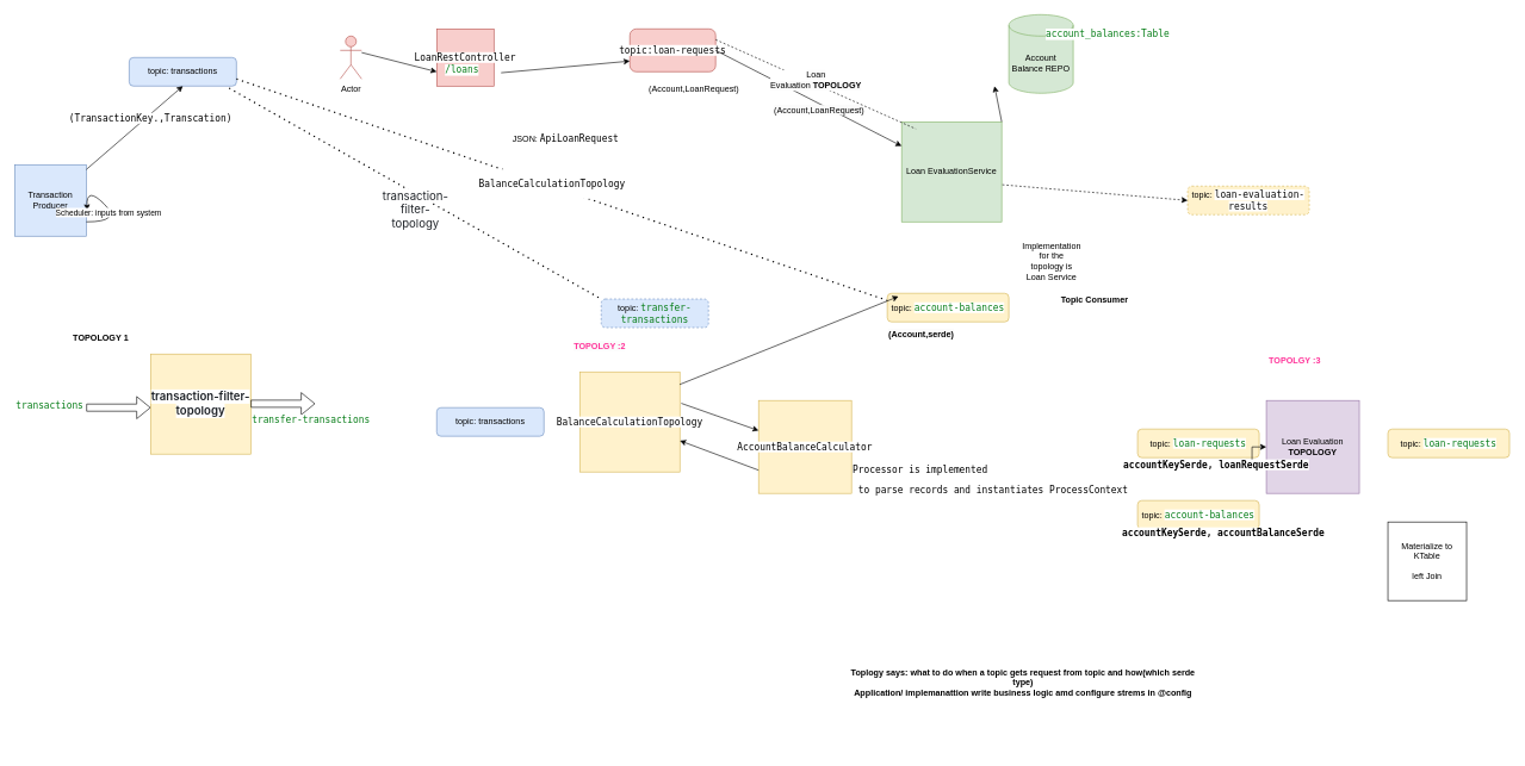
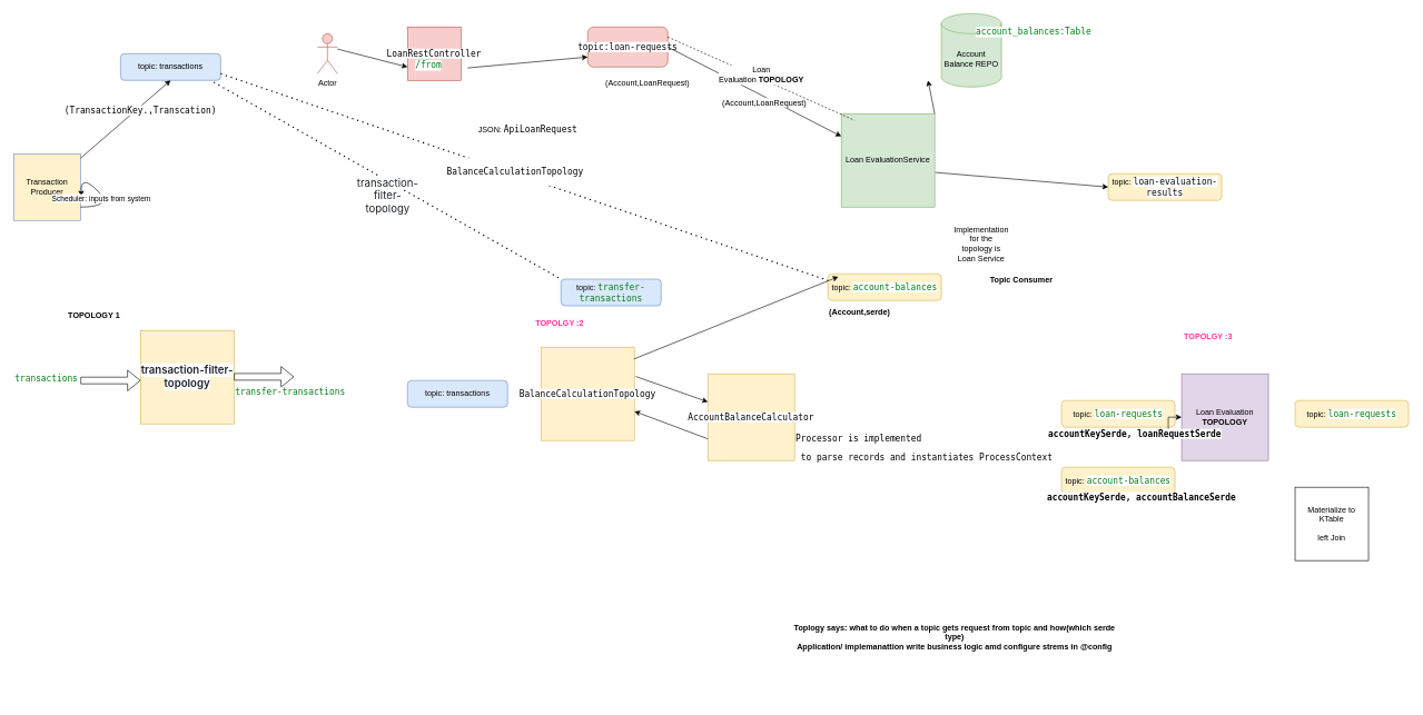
  <mxCell id="0" />
  <mxCell id="1" parent="0" />
- <mxCell id="2" value="Transaction Producer" style="whiteSpace=wrap;html=1;aspect=fixed;fillColor=#dae8fc;strokeColor=#6c8ebf;" parent="1" vertex="1"><mxGeometry x="20" y="230" width="100" height="100" as="geometry" /></mxCell>
+ <mxCell id="2" value="Transaction Producer" style="whiteSpace=wrap;html=1;aspect=fixed;fillColor=#fff2cc;strokeColor=#6c8ebf;" parent="1" vertex="1"><mxGeometry x="20" y="230" width="100" height="100" as="geometry" /></mxCell>
  <mxCell id="3" value="topic: transactions" style="rounded=1;whiteSpace=wrap;html=1;fillColor=#dae8fc;strokeColor=#6c8ebf;" parent="1" vertex="1"><mxGeometry x="180" y="80" width="150" height="40" as="geometry" /></mxCell>
  <mxCell id="4" value="" style="endArrow=classic;html=1;rounded=0;entryX=0.5;entryY=1;entryDx=0;entryDy=0;" parent="1" source="2" target="3" edge="1"><mxGeometry width="50" height="50" relative="1" as="geometry"><mxPoint x="380" y="370" as="sourcePoint" /><mxPoint x="430" y="320" as="targetPoint" /></mxGeometry></mxCell>
  <mxCell id="5" value="&lt;div style=&quot;background-color:#ffffff;color:#080808&quot;&gt;&lt;pre style=&quot;font-family:'JetBrains Mono',monospace;font-size:9.8pt;&quot;&gt;&lt;span style=&quot;color:#000000;&quot;&gt;(TransactionKey.,Transcation)&lt;/span&gt;&lt;/pre&gt;&lt;/div&gt;" style="text;html=1;align=center;verticalAlign=middle;whiteSpace=wrap;rounded=0;" parent="1" vertex="1"><mxGeometry x="180" y="150" width="60" height="30" as="geometry" /></mxCell>
  <mxCell id="6" value="" style="curved=1;endArrow=classic;html=1;rounded=0;entryX=1.012;entryY=0.64;entryDx=0;entryDy=0;entryPerimeter=0;" parent="1" target="2" edge="1"><mxGeometry width="50" height="50" relative="1" as="geometry"><mxPoint x="120" y="310" as="sourcePoint" /><mxPoint x="170" y="260" as="targetPoint" /><Array as="points"><mxPoint x="170" y="310" /><mxPoint x="120" y="260" /></Array></mxGeometry></mxCell>
  <mxCell id="7" value="Scheduler: inputs from system" style="edgeLabel;html=1;align=center;verticalAlign=middle;resizable=0;points=[];" parent="6" vertex="1" connectable="0"><mxGeometry x="-0.059" y="4" relative="1" as="geometry"><mxPoint as="offset" /></mxGeometry></mxCell>
  <mxCell id="8" value="&lt;span style=&quot;box-sizing: border-box; font-weight: var(--base-text-weight-semibold, 600); color: rgb(31, 35, 40); font-family: -apple-system, BlinkMacSystemFont, &amp;quot;Segoe UI&amp;quot;, &amp;quot;Noto Sans&amp;quot;, Helvetica, Arial, sans-serif, &amp;quot;Apple Color Emoji&amp;quot;, &amp;quot;Segoe UI Emoji&amp;quot;; font-size: 16px; text-align: left; background-color: rgb(255, 255, 255);&quot;&gt;transaction-filter-topology&lt;/span&gt;" style="whiteSpace=wrap;html=1;aspect=fixed;fillColor=#fff2cc;strokeColor=#d6b656;" parent="1" vertex="1"><mxGeometry x="210" y="495" width="140" height="140" as="geometry" /></mxCell>
  <mxCell id="9" value="" style="shape=flexArrow;endArrow=classic;html=1;rounded=0;" parent="1" edge="1"><mxGeometry width="50" height="50" relative="1" as="geometry"><mxPoint x="120" y="570" as="sourcePoint" /><mxPoint x="210" y="570" as="targetPoint" /></mxGeometry></mxCell>
  <mxCell id="10" value="" style="shape=flexArrow;endArrow=classic;html=1;rounded=0;" parent="1" edge="1"><mxGeometry width="50" height="50" relative="1" as="geometry"><mxPoint x="350" y="564.5" as="sourcePoint" /><mxPoint x="440" y="564.5" as="targetPoint" /></mxGeometry></mxCell>
  <mxCell id="11" value="&lt;div style=&quot;background-color:#ffffff;color:#080808&quot;&gt;&lt;pre style=&quot;font-family:'JetBrains Mono',monospace;font-size:9.8pt;&quot;&gt;&lt;span style=&quot;color:#067d17;&quot;&gt;transfer-transactions&lt;/span&gt;&lt;/pre&gt;&lt;/div&gt;" style="text;whiteSpace=wrap;html=1;" parent="1" vertex="1"><mxGeometry x="350" y="560" width="180" height="70" as="geometry" /></mxCell>
  <mxCell id="12" value="&lt;div style=&quot;background-color:#ffffff;color:#080808&quot;&gt;&lt;pre style=&quot;font-family:'JetBrains Mono',monospace;font-size:9.8pt;&quot;&gt;&lt;span style=&quot;color:#067d17;&quot;&gt;transactions&lt;/span&gt;&lt;/pre&gt;&lt;/div&gt;" style="text;whiteSpace=wrap;html=1;" parent="1" vertex="1"><mxGeometry x="20" y="540" width="120" height="70" as="geometry" /></mxCell>
  <mxCell id="13" value="&lt;div style=&quot;background-color:#ffffff;color:#080808&quot;&gt;&lt;pre style=&quot;font-family:'JetBrains Mono',monospace;font-size:9.8pt;&quot;&gt;topic:loan-requests&lt;/pre&gt;&lt;/div&gt;" style="rounded=1;whiteSpace=wrap;html=1;fillColor=#f8cecc;strokeColor=#b85450;" parent="1" vertex="1"><mxGeometry x="880" y="40" width="120" height="60" as="geometry" /></mxCell>
  <mxCell id="14" value="Actor" style="shape=umlActor;verticalLabelPosition=bottom;verticalAlign=top;html=1;outlineConnect=0;fillColor=#f8cecc;strokeColor=#b85450;" parent="1" vertex="1"><mxGeometry x="475" y="50" width="30" height="60" as="geometry" /></mxCell>
  <mxCell id="15" value="&lt;div style=&quot;background-color:#ffffff;color:#080808&quot;&gt;&lt;pre style=&quot;font-family:'JetBrains Mono',monospace;font-size:9.8pt;&quot;&gt;&lt;span style=&quot;color:#000000;&quot;&gt;LoanRestController&lt;/span&gt;&lt;/pre&gt;&lt;/div&gt;" style="whiteSpace=wrap;html=1;aspect=fixed;fillColor=#f8cecc;strokeColor=#b85450;" parent="1" vertex="1"><mxGeometry x="610" y="40" width="80" height="80" as="geometry" /></mxCell>
- <mxCell id="16" value="&lt;div style=&quot;background-color:#ffffff;color:#080808&quot;&gt;&lt;pre style=&quot;font-family:'JetBrains Mono',monospace;font-size:9.8pt;&quot;&gt;&lt;span style=&quot;color:#067d17;&quot;&gt;/loans&lt;/span&gt;&lt;/pre&gt;&lt;/div&gt;" style="text;whiteSpace=wrap;html=1;" parent="1" vertex="1"><mxGeometry x="620" y="70" width="80" height="70" as="geometry" /></mxCell>
+ <mxCell id="16" value="&lt;div style=&quot;background-color:#ffffff;color:#080808&quot;&gt;&lt;pre style=&quot;font-family:'JetBrains Mono',monospace;font-size:9.8pt;&quot;&gt;&lt;span style=&quot;color:#067d17;&quot;&gt;/from&lt;/span&gt;&lt;/pre&gt;&lt;/div&gt;" style="text;whiteSpace=wrap;html=1;" parent="1" vertex="1"><mxGeometry x="620" y="70" width="80" height="70" as="geometry" /></mxCell>
  <mxCell id="17" value="(Account,LoanRequest)" style="text;html=1;align=center;verticalAlign=middle;whiteSpace=wrap;rounded=0;" parent="1" vertex="1"><mxGeometry x="940" y="110" width="60" height="30" as="geometry" /></mxCell>
  <mxCell id="18" value="" style="endArrow=classic;html=1;rounded=0;entryX=0;entryY=0.75;entryDx=0;entryDy=0;" parent="1" source="16" target="13" edge="1"><mxGeometry width="50" height="50" relative="1" as="geometry"><mxPoint x="590" y="370" as="sourcePoint" /><mxPoint x="640" y="320" as="targetPoint" /></mxGeometry></mxCell>
  <mxCell id="19" value="JSON:&amp;nbsp;&lt;span style=&quot;font-family: &amp;quot;JetBrains Mono&amp;quot;, monospace; font-size: 9.8pt; background-color: rgb(255, 255, 255);&quot;&gt;ApiLoanRequest&lt;/span&gt;" style="text;html=1;align=center;verticalAlign=middle;resizable=0;points=[];autosize=1;strokeColor=none;fillColor=none;" parent="1" vertex="1"><mxGeometry x="710" y="178" width="160" height="30" as="geometry" /></mxCell>
  <mxCell id="20" value="" style="endArrow=classic;html=1;rounded=0;entryX=0;entryY=0.885;entryDx=0;entryDy=0;entryPerimeter=0;" parent="1" edge="1"><mxGeometry width="50" height="50" relative="1" as="geometry"><mxPoint x="505" y="73.05" as="sourcePoint" /><mxPoint x="610" y="100" as="targetPoint" /></mxGeometry></mxCell>
  <mxCell id="21" value="&lt;div style=&quot;background-color:#ffffff;color:#080808&quot;&gt;&lt;pre style=&quot;font-family:'JetBrains Mono',monospace;font-size:9.8pt;&quot;&gt;&lt;span style=&quot;color:#000000;&quot;&gt;BalanceCalculationTopology&lt;/span&gt;&lt;/pre&gt;&lt;/div&gt;" style="whiteSpace=wrap;html=1;aspect=fixed;fillColor=#fff2cc;strokeColor=#d6b656;" vertex="1" parent="1"><mxGeometry x="810" y="520" width="140" height="140" as="geometry" /></mxCell>
  <mxCell id="22" value="topic:&amp;nbsp;&lt;span style=&quot;color: rgb(6, 125, 23); font-family: &amp;quot;JetBrains Mono&amp;quot;, monospace; font-size: 9.8pt; background-color: rgb(255, 255, 255);&quot;&gt;account-balances&lt;/span&gt;" style="rounded=1;whiteSpace=wrap;html=1;fillColor=#fff2cc;strokeColor=#d6b656;" vertex="1" parent="1"><mxGeometry x="1240" y="410" width="170" height="40" as="geometry" /></mxCell>
  <mxCell id="23" value="&lt;span style=&quot;color: rgb(0, 0, 0); font-family: Helvetica; font-size: 12px; font-style: normal; font-variant-ligatures: normal; font-variant-caps: normal; letter-spacing: normal; orphans: 2; text-align: center; text-indent: 0px; text-transform: none; widows: 2; word-spacing: 0px; -webkit-text-stroke-width: 0px; white-space: normal; background-color: rgb(251, 251, 251); text-decoration-thickness: initial; text-decoration-style: initial; text-decoration-color: initial; float: none; display: inline !important;&quot;&gt;&lt;b&gt;(Account,serde)&lt;/b&gt;&lt;/span&gt;" style="text;whiteSpace=wrap;html=1;" vertex="1" parent="1"><mxGeometry x="1240" y="453" width="160" height="40" as="geometry" /></mxCell>
  <mxCell id="24" value="&lt;div style=&quot;background-color:#ffffff;color:#080808&quot;&gt;&lt;pre style=&quot;font-family:'JetBrains Mono',monospace;font-size:9.8pt;&quot;&gt;&lt;span style=&quot;color:#000000;&quot;&gt;AccountBalanceCalculator&lt;/span&gt;&lt;/pre&gt;&lt;/div&gt;" style="whiteSpace=wrap;html=1;aspect=fixed;fillColor=#fff2cc;strokeColor=#d6b656;" vertex="1" parent="1"><mxGeometry x="1060" y="560" width="130" height="130" as="geometry" /></mxCell>
  <mxCell id="25" value="" style="endArrow=classic;html=1;rounded=0;exitX=1.014;exitY=0.314;exitDx=0;exitDy=0;exitPerimeter=0;" edge="1" parent="1" source="21" target="24"><mxGeometry width="50" height="50" relative="1" as="geometry"><mxPoint x="1210" y="370" as="sourcePoint" /><mxPoint x="1260" y="320" as="targetPoint" /></mxGeometry></mxCell>
  <mxCell id="26" value="" style="endArrow=classic;html=1;rounded=0;exitX=0;exitY=0.75;exitDx=0;exitDy=0;" edge="1" parent="1" source="24" target="21"><mxGeometry width="50" height="50" relative="1" as="geometry"><mxPoint x="1210" y="370" as="sourcePoint" /><mxPoint x="1260" y="320" as="targetPoint" /></mxGeometry></mxCell>
  <mxCell id="27" value="" style="endArrow=classic;html=1;rounded=0;exitX=0.997;exitY=0.126;exitDx=0;exitDy=0;exitPerimeter=0;entryX=0.092;entryY=0.11;entryDx=0;entryDy=0;entryPerimeter=0;" edge="1" parent="1" source="21" target="22"><mxGeometry width="50" height="50" relative="1" as="geometry"><mxPoint x="1210" y="370" as="sourcePoint" /><mxPoint x="1260" y="320" as="targetPoint" /></mxGeometry></mxCell>
  <mxCell id="28" value="&lt;div style=&quot;background-color:#ffffff;color:#080808&quot;&gt;&lt;pre style=&quot;font-family:'JetBrains Mono',monospace;font-size:9.8pt;&quot;&gt;&lt;div&gt;&lt;pre style=&quot;font-family:'JetBrains Mono',monospace;font-size:9.8pt;&quot;&gt;&lt;span style=&quot;color:#000000;&quot;&gt;Processor is implemented&lt;/span&gt;&lt;/pre&gt;&lt;pre style=&quot;font-family:'JetBrains Mono',monospace;font-size:9.8pt;&quot;&gt;&lt;span style=&quot;color:#000000;&quot;&gt; to parse records and instantiates ProcessContext&lt;/span&gt;&lt;/pre&gt;&lt;/div&gt;&lt;/pre&gt;&lt;/div&gt;" style="text;whiteSpace=wrap;html=1;" vertex="1" parent="1"><mxGeometry x="1190" y="630" width="180" height="70" as="geometry" /></mxCell>
  <mxCell id="29" value="Loan EvaluationService" style="whiteSpace=wrap;html=1;aspect=fixed;fillColor=#d5e8d4;strokeColor=#82b366;" vertex="1" parent="1"><mxGeometry x="1260" y="170" width="140" height="140" as="geometry" /></mxCell>
  <mxCell id="30" value="" style="endArrow=classic;html=1;rounded=0;exitX=1;exitY=0.5;exitDx=0;exitDy=0;" edge="1" parent="1" source="13" target="29"><mxGeometry width="50" height="50" relative="1" as="geometry"><mxPoint x="1185" y="250" as="sourcePoint" /><mxPoint x="990" y="320" as="targetPoint" /></mxGeometry></mxCell>
  <mxCell id="31" value="&lt;span style=&quot;color: rgb(0, 0, 0); font-family: Helvetica; font-size: 12px; font-style: normal; font-variant-ligatures: normal; font-variant-caps: normal; font-weight: 400; letter-spacing: normal; orphans: 2; text-align: center; text-indent: 0px; text-transform: none; widows: 2; word-spacing: 0px; -webkit-text-stroke-width: 0px; white-space: normal; background-color: rgb(251, 251, 251); text-decoration-thickness: initial; text-decoration-style: initial; text-decoration-color: initial; display: inline !important; float: none;&quot;&gt;(Account,LoanRequest)&lt;/span&gt;" style="text;whiteSpace=wrap;html=1;" vertex="1" parent="1"><mxGeometry x="1080" y="140" width="160" height="40" as="geometry" /></mxCell>
  <mxCell id="32" value="Account Balance REPO" style="shape=cylinder3;whiteSpace=wrap;html=1;boundedLbl=1;backgroundOutline=1;size=15;fillColor=#d5e8d4;strokeColor=#82b366;" vertex="1" parent="1"><mxGeometry x="1410" y="20" width="90" height="110" as="geometry" /></mxCell>
  <mxCell id="33" value="" style="endArrow=classic;html=1;rounded=0;exitX=1;exitY=0;exitDx=0;exitDy=0;" edge="1" parent="1" source="29"><mxGeometry width="50" height="50" relative="1" as="geometry"><mxPoint x="1340" y="170" as="sourcePoint" /><mxPoint x="1390" y="120" as="targetPoint" /></mxGeometry></mxCell>
- <mxCell id="34" value="topic:&amp;nbsp;&lt;span style=&quot;font-family: &amp;quot;JetBrains Mono&amp;quot;, monospace; font-size: 9.8pt; background-color: rgb(255, 255, 255); color: rgb(8, 8, 8);&quot;&gt;loan-evaluation-results&lt;/span&gt;" style="rounded=1;whiteSpace=wrap;html=1;fillColor=#fff2cc;strokeColor=#d6b656;dashed=1;" vertex="1" parent="1"><mxGeometry x="1660" y="260" width="170" height="40" as="geometry" /></mxCell>
- <mxCell id="35" value="" style="endArrow=classic;html=1;rounded=0;exitX=1.006;exitY=0.629;exitDx=0;exitDy=0;exitPerimeter=0;entryX=0;entryY=0.5;entryDx=0;entryDy=0;dashed=1;" edge="1" parent="1" source="29" target="34"><mxGeometry width="50" height="50" relative="1" as="geometry"><mxPoint x="1380" y="470" as="sourcePoint" /><mxPoint x="1430" y="420" as="targetPoint" /></mxGeometry></mxCell>
+ <mxCell id="34" value="topic:&amp;nbsp;&lt;span style=&quot;font-family: &amp;quot;JetBrains Mono&amp;quot;, monospace; font-size: 9.8pt; background-color: rgb(255, 255, 255); color: rgb(8, 8, 8);&quot;&gt;loan-evaluation-results&lt;/span&gt;" style="rounded=1;whiteSpace=wrap;html=1;fillColor=#fff2cc;strokeColor=#d6b656;" vertex="1" parent="1"><mxGeometry x="1660" y="260" width="170" height="40" as="geometry" /></mxCell>
+ <mxCell id="35" value="" style="endArrow=classic;html=1;rounded=0;exitX=1.006;exitY=0.629;exitDx=0;exitDy=0;exitPerimeter=0;entryX=0;entryY=0.5;entryDx=0;entryDy=0;" edge="1" parent="1" source="29" target="34"><mxGeometry width="50" height="50" relative="1" as="geometry"><mxPoint x="1380" y="470" as="sourcePoint" /><mxPoint x="1430" y="420" as="targetPoint" /></mxGeometry></mxCell>
  <mxCell id="36" value="&lt;div style=&quot;background-color:#ffffff;color:#080808&quot;&gt;&lt;pre style=&quot;font-family:'JetBrains Mono',monospace;font-size:9.8pt;&quot;&gt;&lt;span style=&quot;color:#067d17;&quot;&gt;account_balances:Table&lt;/span&gt;&lt;/pre&gt;&lt;/div&gt;" style="text;whiteSpace=wrap;html=1;" vertex="1" parent="1"><mxGeometry x="1460" y="20" width="150" height="70" as="geometry" /></mxCell>
  <mxCell id="37" value="Loan Evaluation &lt;b&gt;TOPOLOGY&lt;/b&gt;" style="whiteSpace=wrap;html=1;aspect=fixed;fillColor=#e1d5e7;strokeColor=#9673a6;" vertex="1" parent="1"><mxGeometry x="1770" y="560" width="130" height="130" as="geometry" /></mxCell>
  <mxCell id="38" value="topic:&amp;nbsp;&lt;span style=&quot;color: rgb(6, 125, 23); font-family: &amp;quot;JetBrains Mono&amp;quot;, monospace; font-size: 9.8pt; background-color: rgb(255, 255, 255);&quot;&gt;loan-requests&lt;/span&gt;" style="rounded=1;whiteSpace=wrap;html=1;fillColor=#fff2cc;strokeColor=#d6b656;" vertex="1" parent="1"><mxGeometry x="1590" y="600" width="170" height="40" as="geometry" /></mxCell>
  <mxCell id="39" value="topic:&amp;nbsp;&lt;span style=&quot;color: rgb(6, 125, 23); font-family: &amp;quot;JetBrains Mono&amp;quot;, monospace; font-size: 9.8pt; background-color: rgb(255, 255, 255);&quot;&gt;loan-requests&lt;/span&gt;" style="rounded=1;whiteSpace=wrap;html=1;fillColor=#fff2cc;strokeColor=#d6b656;" vertex="1" parent="1"><mxGeometry x="1940" y="600" width="170" height="40" as="geometry" /></mxCell>
  <mxCell id="40" value="topic: transactions" style="rounded=1;whiteSpace=wrap;html=1;fillColor=#dae8fc;strokeColor=#6c8ebf;" vertex="1" parent="1"><mxGeometry x="610" y="570" width="150" height="40" as="geometry" /></mxCell>
  <mxCell id="41" value="Materialize to KTable&lt;div&gt;&lt;br&gt;&lt;/div&gt;&lt;div&gt;left Join&lt;/div&gt;" style="whiteSpace=wrap;html=1;aspect=fixed;" vertex="1" parent="1"><mxGeometry x="1940" y="730" width="110" height="110" as="geometry" /></mxCell>
  <mxCell id="42" value="&lt;b&gt;TOPOLOGY 1&lt;/b&gt;" style="text;html=1;align=center;verticalAlign=middle;resizable=0;points=[];autosize=1;strokeColor=none;fillColor=none;" vertex="1" parent="1"><mxGeometry x="90" y="458" width="100" height="30" as="geometry" /></mxCell>
- <mxCell id="43" value="topic:&amp;nbsp;&lt;span style=&quot;color: rgb(6, 125, 23); font-family: &amp;quot;JetBrains Mono&amp;quot;, monospace; font-size: 9.8pt; text-align: left; background-color: initial;&quot;&gt;transfer-transactions&lt;/span&gt;" style="rounded=1;whiteSpace=wrap;html=1;fillColor=#dae8fc;strokeColor=#6c8ebf;dashed=1;" vertex="1" parent="1"><mxGeometry x="840" y="418" width="150" height="40" as="geometry" /></mxCell>
+ <mxCell id="43" value="topic:&amp;nbsp;&lt;span style=&quot;color: rgb(6, 125, 23); font-family: &amp;quot;JetBrains Mono&amp;quot;, monospace; font-size: 9.8pt; text-align: left; background-color: initial;&quot;&gt;transfer-transactions&lt;/span&gt;" style="rounded=1;whiteSpace=wrap;html=1;fillColor=#dae8fc;strokeColor=#6c8ebf;" vertex="1" parent="1"><mxGeometry x="840" y="418" width="150" height="40" as="geometry" /></mxCell>
  <mxCell id="44" value="" style="endArrow=none;dashed=1;html=1;dashPattern=1 3;strokeWidth=2;rounded=0;exitX=0.931;exitY=1.07;exitDx=0;exitDy=0;exitPerimeter=0;entryX=0;entryY=0;entryDx=0;entryDy=0;" edge="1" parent="1" source="3" target="43"><mxGeometry width="50" height="50" relative="1" as="geometry"><mxPoint x="490" y="370" as="sourcePoint" /><mxPoint x="540" y="320" as="targetPoint" /></mxGeometry></mxCell>
  <mxCell id="45" value="" style="endArrow=none;dashed=1;html=1;dashPattern=1 3;strokeWidth=2;rounded=0;exitX=1;exitY=0.75;exitDx=0;exitDy=0;entryX=0;entryY=0.25;entryDx=0;entryDy=0;" edge="1" parent="1" source="3" target="22"><mxGeometry width="50" height="50" relative="1" as="geometry"><mxPoint x="720" y="370" as="sourcePoint" /><mxPoint x="770" y="320" as="targetPoint" /></mxGeometry></mxCell>
  <mxCell id="46" value="&lt;pre style=&quot;color: rgb(8, 8, 8); font-family: &amp;quot;JetBrains Mono&amp;quot;, monospace; font-size: 9.8pt;&quot;&gt;&lt;span style=&quot;color: rgb(0, 0, 0);&quot;&gt;BalanceCalculationTopology&lt;/span&gt;&lt;/pre&gt;" style="edgeLabel;html=1;align=center;verticalAlign=middle;resizable=0;points=[];" vertex="1" connectable="0" parent="45"><mxGeometry x="-0.035" y="3" relative="1" as="geometry"><mxPoint as="offset" /></mxGeometry></mxCell>
  <mxCell id="47" value="&lt;span style=&quot;color: rgb(31, 35, 40); font-family: -apple-system, BlinkMacSystemFont, &amp;quot;Segoe UI&amp;quot;, &amp;quot;Noto Sans&amp;quot;, Helvetica, Arial, sans-serif, &amp;quot;Apple Color Emoji&amp;quot;, &amp;quot;Segoe UI Emoji&amp;quot;; font-size: 16px; text-align: left; text-wrap-mode: wrap; background-color: rgb(255, 255, 255);&quot;&gt;transaction-filter-topology&lt;/span&gt;" style="text;html=1;align=center;verticalAlign=middle;resizable=0;points=[];autosize=1;strokeColor=none;fillColor=none;" vertex="1" parent="1"><mxGeometry x="475" y="278" width="210" height="30" as="geometry" /></mxCell>
  <mxCell id="48" value="" style="edgeStyle=orthogonalEdgeStyle;rounded=0;orthogonalLoop=1;jettySize=auto;html=1;" edge="1" parent="1" source="49" target="37"><mxGeometry relative="1" as="geometry" /></mxCell>
  <mxCell id="49" value="&lt;div style=&quot;background-color:#ffffff;color:#080808&quot;&gt;&lt;pre style=&quot;font-family:'JetBrains Mono',monospace;font-size:9.8pt;&quot;&gt;&lt;b&gt;&lt;span style=&quot;color:#000000;&quot;&gt;accountKeySerde&lt;/span&gt;, &lt;span style=&quot;color:#000000;&quot;&gt;loanRequestSerde&lt;/span&gt;&lt;/b&gt;&lt;/pre&gt;&lt;/div&gt;" style="text;html=1;align=center;verticalAlign=middle;whiteSpace=wrap;rounded=0;" vertex="1" parent="1"><mxGeometry x="1670" y="635" width="60" height="30" as="geometry" /></mxCell>
  <mxCell id="50" value="&lt;b&gt;&lt;font color=&quot;#ff3399&quot;&gt;TOPOLGY :3&lt;/font&gt;&lt;/b&gt;" style="text;html=1;align=center;verticalAlign=middle;whiteSpace=wrap;rounded=0;" vertex="1" parent="1"><mxGeometry x="1750" y="490" width="120" height="30" as="geometry" /></mxCell>
  <mxCell id="51" value="" style="endArrow=none;dashed=1;html=1;rounded=0;entryX=0.143;entryY=0.071;entryDx=0;entryDy=0;entryPerimeter=0;exitX=1;exitY=0.25;exitDx=0;exitDy=0;" edge="1" parent="1" source="13" target="29"><mxGeometry width="50" height="50" relative="1" as="geometry"><mxPoint x="930" y="270" as="sourcePoint" /><mxPoint x="980" y="220" as="targetPoint" /></mxGeometry></mxCell>
  <mxCell id="52" value="&lt;span style=&quot;font-size: 12px; text-wrap-mode: wrap; background-color: rgb(251, 251, 251);&quot;&gt;Loan Evaluation&amp;nbsp;&lt;/span&gt;&lt;b style=&quot;font-size: 12px; text-wrap-mode: wrap; background-color: rgb(251, 251, 251);&quot;&gt;TOPOLOGY&lt;/b&gt;" style="edgeLabel;html=1;align=center;verticalAlign=middle;resizable=0;points=[];" vertex="1" connectable="0" parent="51"><mxGeometry x="-0.023" y="5" relative="1" as="geometry"><mxPoint as="offset" /></mxGeometry></mxCell>
  <mxCell id="53" value="&lt;b&gt;Topic Consumer&lt;/b&gt;" style="text;html=1;align=center;verticalAlign=middle;whiteSpace=wrap;rounded=0;" vertex="1" parent="1"><mxGeometry x="1470" y="405" width="120" height="30" as="geometry" /></mxCell>
  <mxCell id="54" value="Implementation for the topology is Loan Service" style="text;html=1;align=center;verticalAlign=middle;whiteSpace=wrap;rounded=0;" vertex="1" parent="1"><mxGeometry x="1440" y="350" width="60" height="30" as="geometry" /></mxCell>
  <mxCell id="55" value="topic:&amp;nbsp;&lt;span style=&quot;color: rgb(6, 125, 23); font-family: &amp;quot;JetBrains Mono&amp;quot;, monospace; font-size: 9.8pt; background-color: rgb(255, 255, 255);&quot;&gt;account-balances&lt;/span&gt;" style="rounded=1;whiteSpace=wrap;html=1;fillColor=#fff2cc;strokeColor=#d6b656;" vertex="1" parent="1"><mxGeometry x="1590" y="700" width="170" height="40" as="geometry" /></mxCell>
  <mxCell id="56" value="&lt;div style=&quot;background-color:#ffffff;color:#080808&quot;&gt;&lt;pre style=&quot;font-family:'JetBrains Mono',monospace;font-size:9.8pt;&quot;&gt;&lt;b&gt;&lt;span style=&quot;color:#000000;&quot;&gt;accountKeySerde&lt;/span&gt;, &lt;span style=&quot;color:#000000;&quot;&gt;accountBalanceSerde&lt;/span&gt;&lt;/b&gt;&lt;/pre&gt;&lt;/div&gt;" style="text;html=1;align=center;verticalAlign=middle;whiteSpace=wrap;rounded=0;" vertex="1" parent="1"><mxGeometry x="1680" y="730" width="60" height="30" as="geometry" /></mxCell>
  <mxCell id="57" value="&lt;b&gt;Toplogy says: what to do when a topic gets request from topic and how(which serde type)&lt;/b&gt;&lt;div&gt;&lt;b&gt;Application/ implemanattion write business logic amd configure strems in @config&lt;/b&gt;&lt;/div&gt;" style="text;html=1;align=center;verticalAlign=middle;whiteSpace=wrap;rounded=0;" vertex="1" parent="1"><mxGeometry x="1180" y="860" width="500" height="190" as="geometry" /></mxCell>
  <mxCell id="58" value="&lt;b style=&quot;forced-color-adjust: none; color: rgb(0, 0, 0); font-family: Helvetica; font-size: 12px; font-style: normal; font-variant-ligatures: normal; font-variant-caps: normal; letter-spacing: normal; orphans: 2; text-align: center; text-indent: 0px; text-transform: none; widows: 2; word-spacing: 0px; -webkit-text-stroke-width: 0px; white-space: normal; background-color: rgb(251, 251, 251); text-decoration-thickness: initial; text-decoration-style: initial; text-decoration-color: initial;&quot;&gt;&lt;font color=&quot;#ff3399&quot; style=&quot;forced-color-adjust: none;&quot;&gt;TOPOLGY :2&lt;/font&gt;&lt;/b&gt;" style="text;whiteSpace=wrap;html=1;" vertex="1" parent="1"><mxGeometry x="800" y="470" width="110" height="40" as="geometry" /></mxCell>
